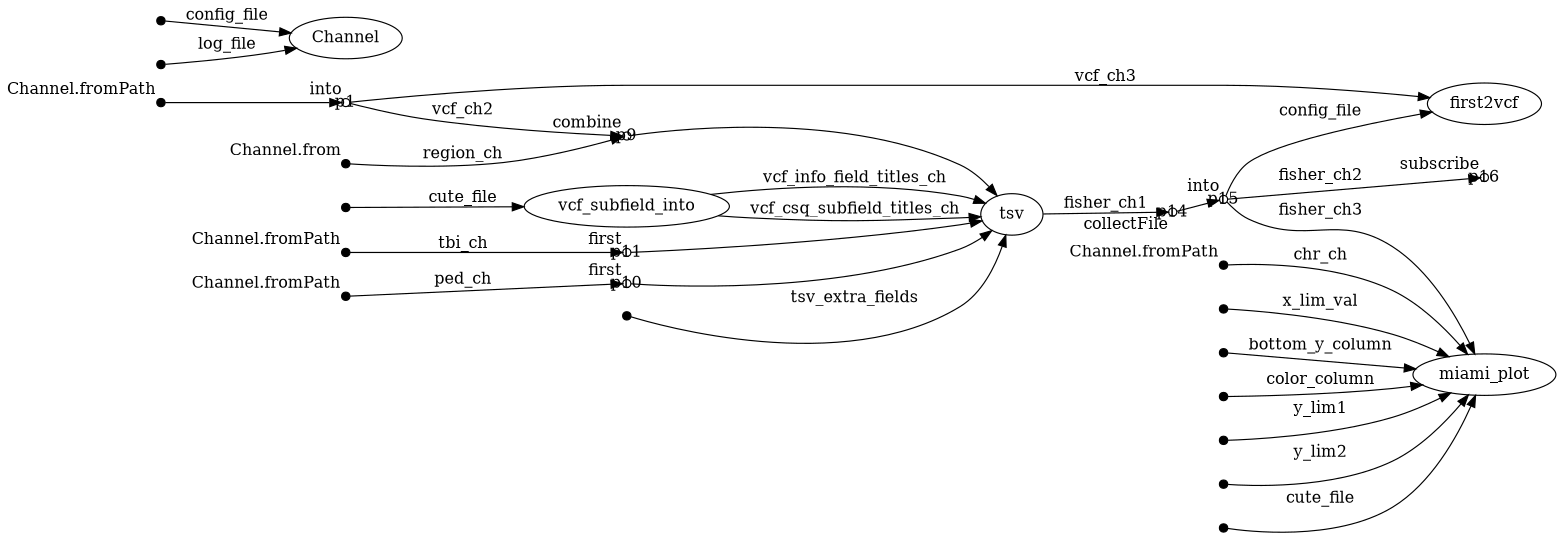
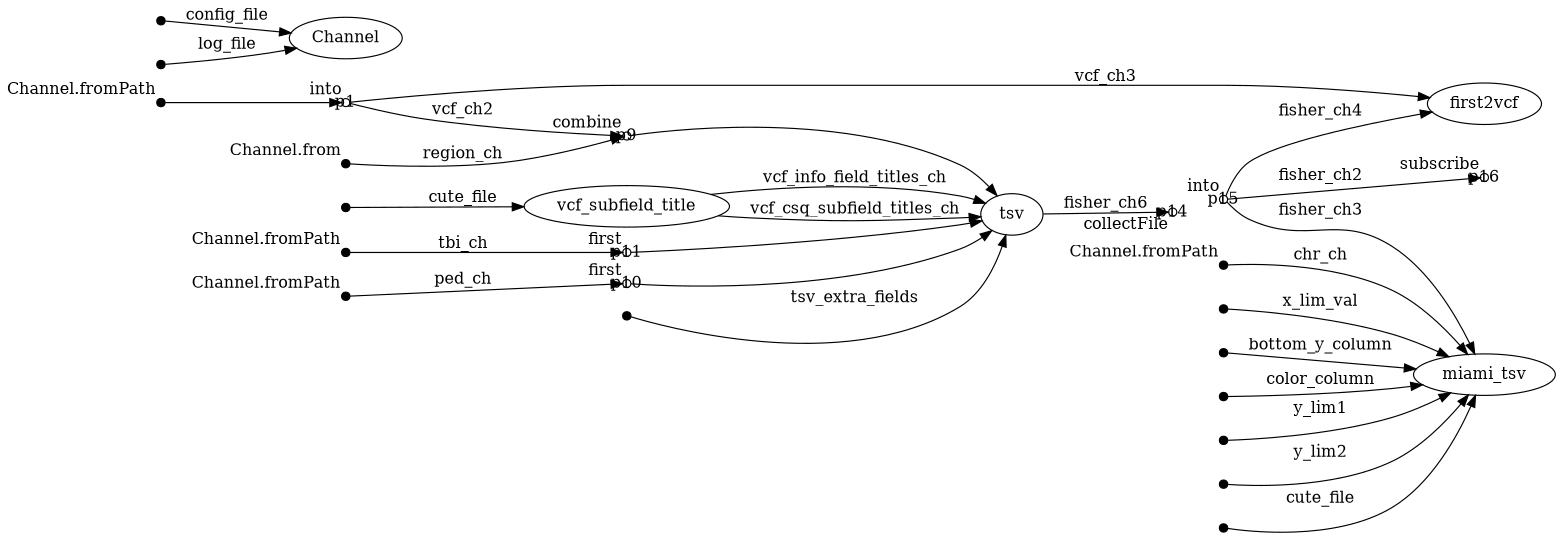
  digraph {
    rankdir=LR
    node [fixedsize=true shape=point]
    p0 [width=0.1 xlabel="Channel.fromPath"]
    p1 [shape=circle width=0.1 xlabel=into]
    n3 [label=first2vcf fixedsize="" shape=""]
    p9 [shape=circle width=0.1 xlabel=combine]
-   n5 [label=vcf_subfield_into fixedsize="" shape=""]
+   n5 [label=vcf_subfield_title fixedsize="" shape=""]
    n6 [label=tsv fixedsize="" shape=""]
    p14 [shape=circle width=0.1 xlabel=collectFile]
    p2 [width=0.1 xlabel="Channel.fromPath"]
    p11 [shape=circle width=0.1 xlabel=first]
    p3 [width=0.1 xlabel="Channel.fromPath"]
    p10 [shape=circle width=0.1 xlabel=first]
    p4 [width=0.1 xlabel="Channel.fromPath"]
-   n13 [label=miami_plot fixedsize="" shape=""]
+   n13 [label=miami_tsv fixedsize="" shape=""]
    p5 [width=0.1 xlabel="Channel.from"]
    p7 [width=0.1]
    p15 [shape=circle width=0.1 xlabel=into]
    p12 [width=0.1]
    p16 [shape=circle width=0.1 xlabel=subscribe]
    p17 [width=0.1]
    p18 [width=0.1]
    p19 [width=0.1]
    p20 [width=0.1]
    p21 [width=0.1]
    p22 [width=0.1]
    p25 [width=0.1]
    n26 [label=Channel fixedsize="" shape=""]
    p26 [width=0.1]
    p0 -> p1
    p1 -> n3 [label=vcf_ch3]
    p1 -> p9 [label=vcf_ch2]
    p9 -> n6
    n5 -> n6 [label=vcf_info_field_titles_ch]
    n5 -> n6 [label=vcf_csq_subfield_titles_ch]
-   n6 -> p14 [label=fisher_ch1]
-   p14 -> p15
+   n6 -> p14 [label=fisher_ch6]
    p2 -> p11 [label=tbi_ch]
    p11 -> n6
    p3 -> p10 [label=ped_ch]
    p10 -> n6
    p4 -> n13 [label=chr_ch]
    p5 -> p9 [label=region_ch]
    p7 -> n5 [label=cute_file]
-   p15 -> n3 [label=config_file]
+   p15 -> n3 [label=fisher_ch4]
    p15 -> n13 [label=fisher_ch3]
    p15 -> p16 [label=fisher_ch2]
    p12 -> n6 [label=tsv_extra_fields]
    p17 -> n13 [label=x_lim_val]
    p18 -> n13 [label=bottom_y_column]
    p19 -> n13 [label=color_column]
    p20 -> n13 [label=y_lim1]
    p21 -> n13 [label=y_lim2]
    p22 -> n13 [label=cute_file]
    p25 -> n26 [label=config_file]
    p26 -> n26 [label=log_file]
  }
